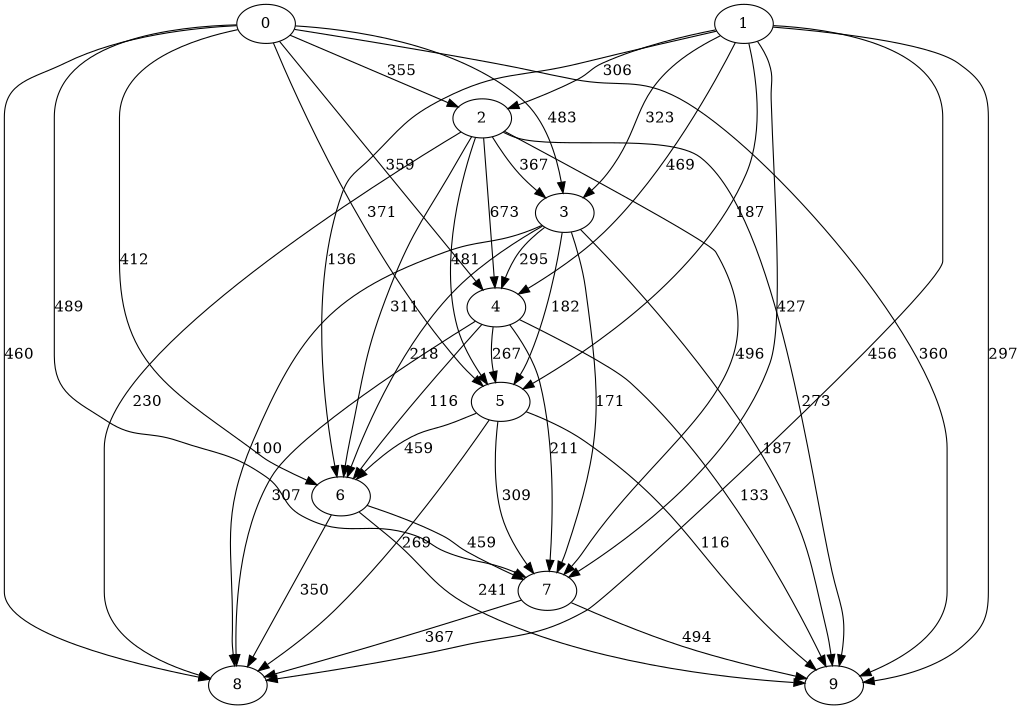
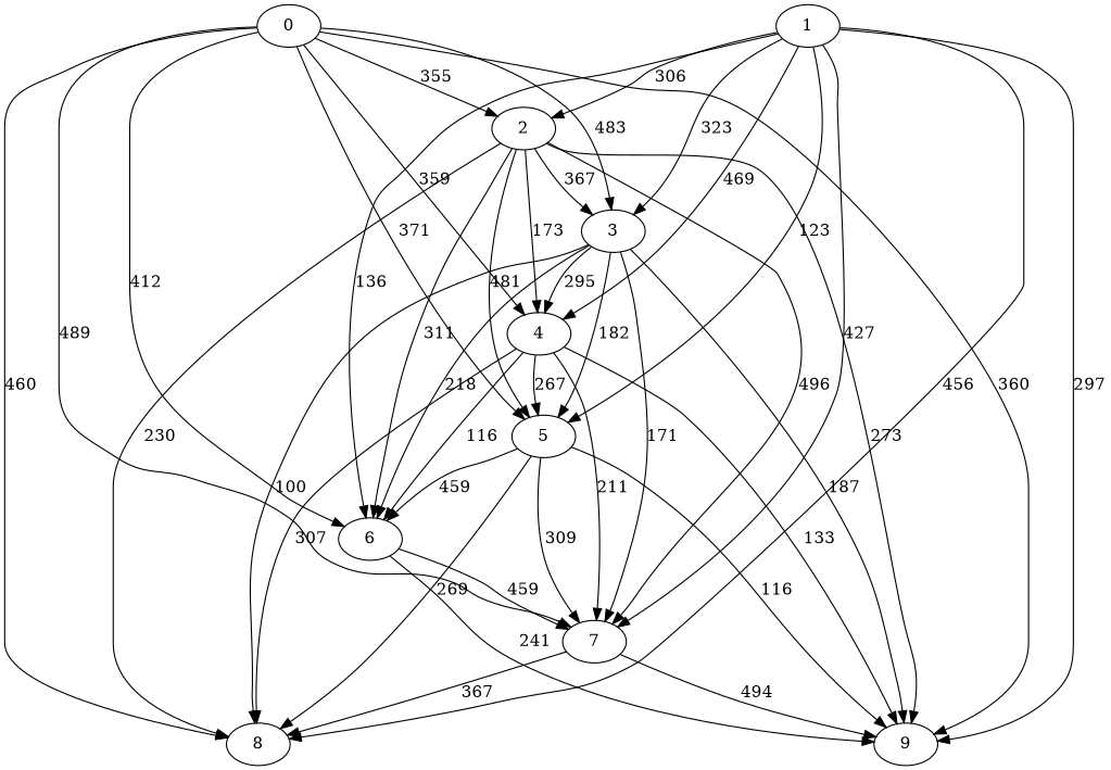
  digraph {
    0
    2
    3
    4
    5
    6
    7
    8
    9
    1
    0 -> 2 [label=355]
    0 -> 3 [label=483]
    0 -> 4 [label=359]
    0 -> 5 [label=371]
    0 -> 6 [label=412]
    0 -> 7 [label=489]
    0 -> 8 [label=460]
    0 -> 9 [label=360]
    2 -> 3 [label=367]
-   2 -> 4 [label=673]
+   2 -> 4 [label=173]
    2 -> 5 [label=481]
    2 -> 6 [label=311]
    2 -> 7 [label=496]
    2 -> 8 [label=230]
    2 -> 9 [label=273]
    3 -> 4 [label=295]
    3 -> 5 [label=182]
    3 -> 6 [label=218]
    3 -> 7 [label=171]
    3 -> 8 [label=100]
    3 -> 9 [label=187]
    4 -> 5 [label=267]
    4 -> 6 [label=116]
    4 -> 7 [label=211]
    4 -> 8 [label=307]
    4 -> 9 [label=133]
    5 -> 6 [label=459]
    5 -> 7 [label=309]
    5 -> 8 [label=269]
    5 -> 9 [label=116]
    6 -> 7 [label=459]
-   6 -> 8 [label=350]
    6 -> 9 [label=241]
    7 -> 8 [label=367]
    7 -> 9 [label=494]
    1 -> 2 [label=306]
    1 -> 3 [label=323]
    1 -> 4 [label=469]
-   1 -> 5 [label=187]
+   1 -> 5 [label=123]
    1 -> 6 [label=136]
    1 -> 7 [label=427]
    1 -> 8 [label=456]
    1 -> 9 [label=297]
  }
